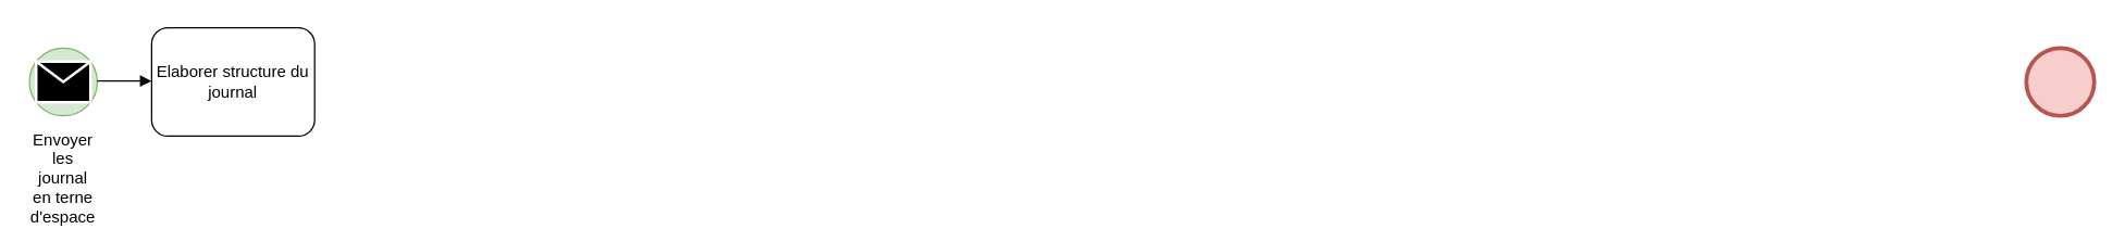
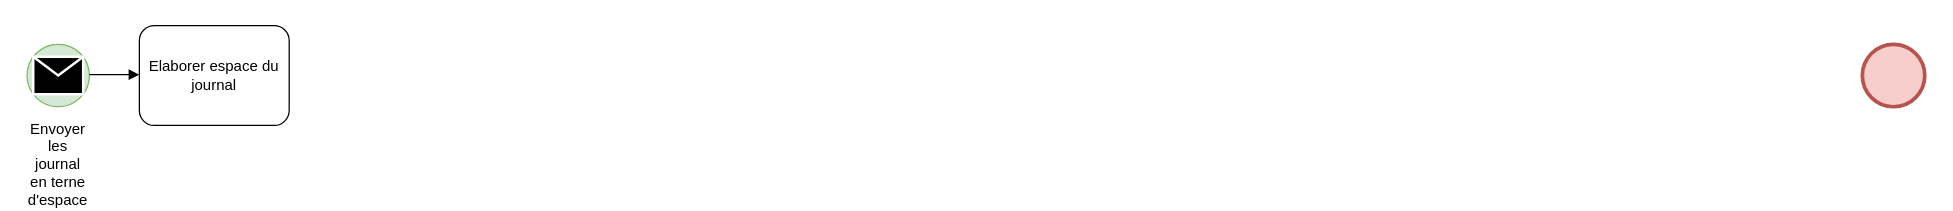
  <mxCell id="0" />
  <mxCell id="1" parent="0" />
  <mxCell id="2" value="" style="shape=mxgraph.bpmn.shape;html=1;verticalLabelPosition=bottom;labelBackgroundColor=#ffffff;verticalAlign=top;align=center;perimeter=ellipsePerimeter;outlineConnect=0;outline=standard;symbol=general;fillColor=#d5e8d4;strokeColor=#82b366;" vertex="1" parent="1"><mxGeometry x="20" y="35" width="50" height="50" as="geometry" /></mxCell>
  <mxCell id="3" value="" style="shape=mxgraph.bpmn.shape;html=1;verticalLabelPosition=bottom;labelBackgroundColor=#ffffff;verticalAlign=top;align=center;perimeter=ellipsePerimeter;outlineConnect=0;outline=end;symbol=general;fillColor=#f8cecc;strokeColor=#b85450;" vertex="1" parent="1"><mxGeometry x="1490" y="35" width="50" height="50" as="geometry" /></mxCell>
  <mxCell id="4" value="" style="endArrow=block;endFill=1;endSize=6;html=1;" edge="1" parent="1"><mxGeometry width="100" relative="1" as="geometry"><mxPoint x="70" y="59.29" as="sourcePoint" /><mxPoint x="110" y="59.29" as="targetPoint" /><Array as="points" /></mxGeometry></mxCell>
  <mxCell id="5" value="" style="shape=message;whiteSpace=wrap;html=1;outlineConnect=0;fillColor=#000000;strokeColor=#ffffff;strokeWidth=2;" vertex="1" parent="1"><mxGeometry x="25" y="45" width="40" height="30" as="geometry" /></mxCell>
- <mxCell id="6" value="Elaborer structure du journal" style="shape=ext;rounded=1;html=1;whiteSpace=wrap;" vertex="1" parent="1"><mxGeometry x="110" y="20" width="120" height="80" as="geometry" /></mxCell>
+ <mxCell id="6" value="Elaborer espace du journal" style="shape=ext;rounded=1;html=1;whiteSpace=wrap;" vertex="1" parent="1"><mxGeometry x="110" y="20" width="120" height="80" as="geometry" /></mxCell>
  <mxCell id="7" value="Envoyer les journal&lt;br&gt;en terne d'espace&lt;br&gt;" style="text;html=1;strokeColor=none;fillColor=none;align=center;verticalAlign=middle;whiteSpace=wrap;rounded=0;" vertex="1" parent="1"><mxGeometry x="25" y="121" width="40" height="20" as="geometry" /></mxCell>
